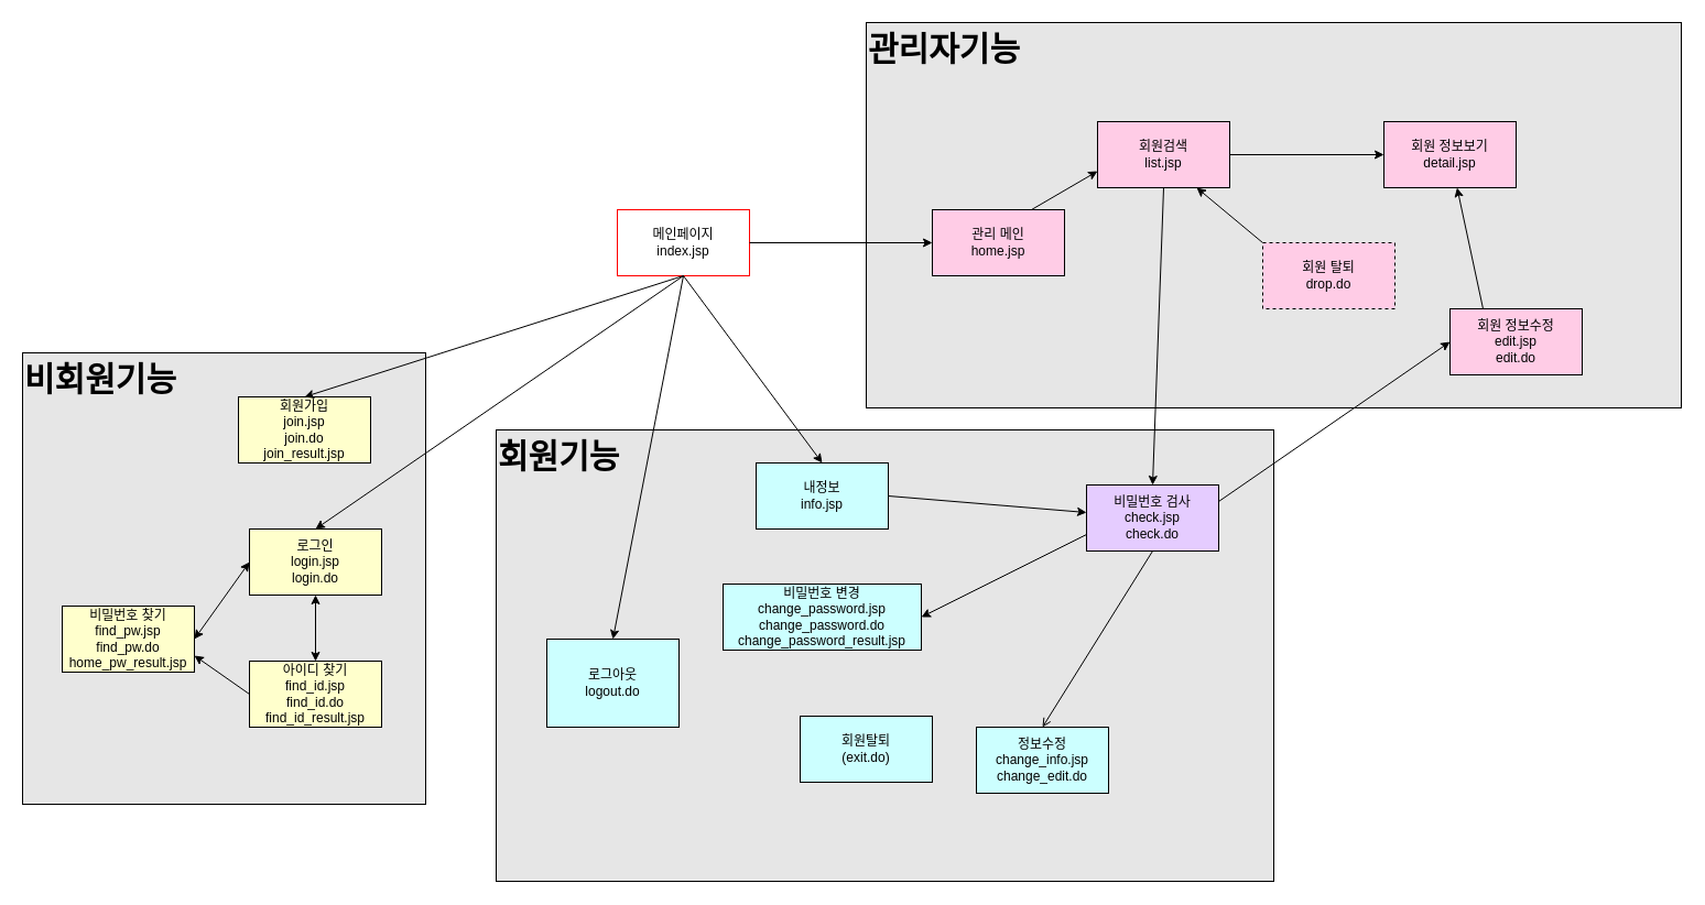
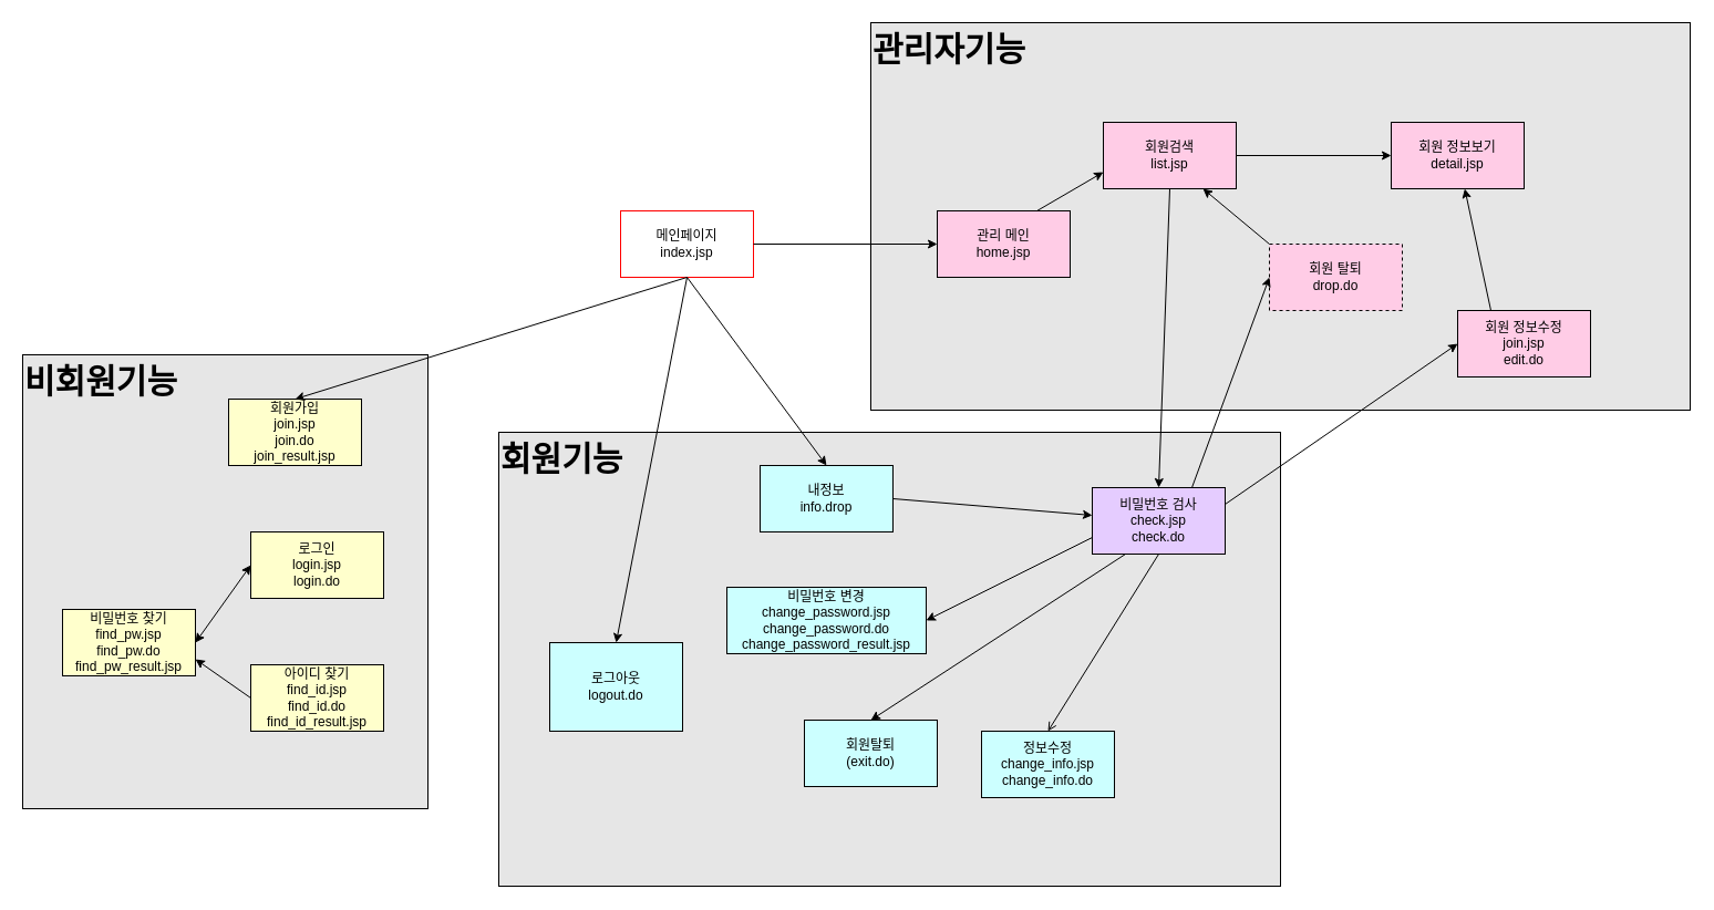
  <mxCell id="0" />
  <mxCell id="1" parent="0" />
  <mxCell id="2" value="비회원기능" style="rounded=0;whiteSpace=wrap;html=1;strokeColor=#000000;fillColor=#E6E6E6;align=left;verticalAlign=top;fontSize=30;fontStyle=1" vertex="1" parent="1"><mxGeometry x="20" y="320" width="366" height="410" as="geometry" /></mxCell>
  <mxCell id="3" value="회원기능" style="rounded=0;whiteSpace=wrap;html=1;strokeColor=#000000;fillColor=#E6E6E6;align=left;verticalAlign=top;fontSize=30;fontStyle=1" vertex="1" parent="1"><mxGeometry x="450" y="390" width="706" height="410" as="geometry" /></mxCell>
  <mxCell id="4" value="관리자기능" style="rounded=0;whiteSpace=wrap;html=1;strokeColor=#000000;fillColor=#E6E6E6;align=left;verticalAlign=top;fontSize=30;fontStyle=1" vertex="1" parent="1"><mxGeometry x="786" y="20" width="740" height="350" as="geometry" /></mxCell>
  <mxCell id="5" value="메인페이지&lt;br&gt;index.jsp" style="rounded=0;whiteSpace=wrap;html=1;strokeColor=#FF0000;" vertex="1" parent="1"><mxGeometry x="560" y="190" width="120" height="60" as="geometry" /></mxCell>
  <mxCell id="6" value="로그아웃&lt;br&gt;logout.do" style="rounded=0;whiteSpace=wrap;html=1;fillColor=#CCFFFF;" vertex="1" parent="1"><mxGeometry x="496" y="580" width="120" height="80" as="geometry" /></mxCell>
- <mxCell id="7" value="회원가입&lt;br&gt;join.jsp&lt;br&gt;join.do&lt;br&gt;join_result.jsp" style="rounded=0;whiteSpace=wrap;html=1;fillColor=#FFFFCC;" vertex="1" parent="1"><mxGeometry x="216" y="360" width="120" height="60" as="geometry" /></mxCell>
+ <mxCell id="7" value="회원가입&lt;br&gt;join.jsp&lt;br&gt;join.do&lt;br&gt;join_result.jsp" style="rounded=0;whiteSpace=wrap;html=1;fillColor=#FFFFCC;" vertex="1" parent="1"><mxGeometry x="206" y="360" width="120" height="60" as="geometry" /></mxCell>
  <mxCell id="8" value="로그인&lt;br&gt;login.jsp&lt;br&gt;login.do" style="rounded=0;whiteSpace=wrap;html=1;fillColor=#FFFFCC;" vertex="1" parent="1"><mxGeometry x="226" y="480" width="120" height="60" as="geometry" /></mxCell>
- <mxCell id="9" value="정보수정&lt;br&gt;change_info.jsp&lt;br&gt;change_edit.do" style="rounded=0;whiteSpace=wrap;html=1;fillColor=#CCFFFF;" vertex="1" parent="1"><mxGeometry x="886" y="660" width="120" height="60" as="geometry" /></mxCell>
+ <mxCell id="9" value="정보수정&lt;br&gt;change_info.jsp&lt;br&gt;change_info.do" style="rounded=0;whiteSpace=wrap;html=1;fillColor=#CCFFFF;" vertex="1" parent="1"><mxGeometry x="886" y="660" width="120" height="60" as="geometry" /></mxCell>
  <mxCell id="10" value="회원탈퇴&lt;br&gt;(exit.do)" style="rounded=0;whiteSpace=wrap;html=1;fillColor=#CCFFFF;" vertex="1" parent="1"><mxGeometry x="726" y="650" width="120" height="60" as="geometry" /></mxCell>
  <mxCell id="11" value="비밀번호 검사&lt;br&gt;check.jsp&lt;br&gt;check.do" style="rounded=0;whiteSpace=wrap;html=1;fillColor=#E5CCFF;" vertex="1" parent="1"><mxGeometry x="986" y="440" width="120" height="60" as="geometry" /></mxCell>
  <mxCell id="12" value="회원검색&lt;br&gt;list.jsp" style="rounded=0;whiteSpace=wrap;html=1;" vertex="1" parent="1"><mxGeometry x="996" y="110" width="120" height="60" as="geometry" /></mxCell>
  <mxCell id="13" value="회원 정보보기&lt;br&gt;detail.jsp" style="rounded=0;whiteSpace=wrap;html=1;fillColor=#FFCCE6;" vertex="1" parent="1"><mxGeometry x="1256" y="110" width="120" height="60" as="geometry" /></mxCell>
- <mxCell id="14" value="회원 정보수정&lt;br&gt;edit.jsp&lt;br&gt;edit.do" style="rounded=0;whiteSpace=wrap;html=1;fillColor=#FFCCE6;" vertex="1" parent="1"><mxGeometry x="1316" y="280" width="120" height="60" as="geometry" /></mxCell>
+ <mxCell id="14" value="회원 정보수정&lt;br&gt;join.jsp&lt;br&gt;edit.do" style="rounded=0;whiteSpace=wrap;html=1;fillColor=#FFCCE6;" vertex="1" parent="1"><mxGeometry x="1316" y="280" width="120" height="60" as="geometry" /></mxCell>
  <mxCell id="15" value="회원 탈퇴&lt;br&gt;drop.do" style="rounded=0;whiteSpace=wrap;html=1;fillColor=#FFCCE6;dashed=1;" vertex="1" parent="1"><mxGeometry x="1146" y="220" width="120" height="60" as="geometry" /></mxCell>
  <mxCell id="16" value="" style="endArrow=classic;html=1;exitX=1;exitY=0.5;exitDx=0;exitDy=0;" edge="1" parent="1" source="5" target="39"><mxGeometry width="50" height="50" relative="1" as="geometry"><mxPoint x="1216" y="190" as="sourcePoint" /><mxPoint x="1086" y="180" as="targetPoint" /></mxGeometry></mxCell>
  <mxCell id="17" value="" style="endArrow=classic;html=1;exitX=1;exitY=0.5;exitDx=0;exitDy=0;" edge="1" parent="1" source="28" target="11"><mxGeometry width="50" height="50" relative="1" as="geometry"><mxPoint x="886" y="340" as="sourcePoint" /><mxPoint x="786" y="400" as="targetPoint" /></mxGeometry></mxCell>
  <mxCell id="18" value="" style="endArrow=classic;html=1;entryX=0.5;entryY=0;entryDx=0;entryDy=0;exitX=0.5;exitY=1;exitDx=0;exitDy=0;" edge="1" parent="1" source="5" target="28"><mxGeometry width="50" height="50" relative="1" as="geometry"><mxPoint x="356" y="300" as="sourcePoint" /><mxPoint x="826" y="310" as="targetPoint" /></mxGeometry></mxCell>
  <mxCell id="19" value="" style="endArrow=classic;html=1;entryX=0.5;entryY=0;entryDx=0;entryDy=0;exitX=0.5;exitY=1;exitDx=0;exitDy=0;" edge="1" parent="1" source="5" target="6"><mxGeometry width="50" height="50" relative="1" as="geometry"><mxPoint x="356" y="300" as="sourcePoint" /><mxPoint x="476" y="400" as="targetPoint" /></mxGeometry></mxCell>
- <mxCell id="20" value="" style="endArrow=classic;html=1;entryX=0.5;entryY=0;entryDx=0;entryDy=0;exitX=0.5;exitY=1;exitDx=0;exitDy=0;" edge="1" parent="1" source="5" target="8"><mxGeometry width="50" height="50" relative="1" as="geometry"><mxPoint x="356" y="300" as="sourcePoint" /><mxPoint x="316" y="400" as="targetPoint" /></mxGeometry></mxCell>
  <mxCell id="21" value="" style="endArrow=classic;html=1;entryX=0.5;entryY=0;entryDx=0;entryDy=0;exitX=0.5;exitY=1;exitDx=0;exitDy=0;" edge="1" parent="1" source="5" target="7"><mxGeometry width="50" height="50" relative="1" as="geometry"><mxPoint x="346" y="290" as="sourcePoint" /><mxPoint x="156" y="400" as="targetPoint" /></mxGeometry></mxCell>
+ <mxCell id="22" value="" style="endArrow=classic;html=1;exitX=0.25;exitY=1;exitDx=0;exitDy=0;entryX=0.5;entryY=0;entryDx=0;entryDy=0;" edge="1" parent="1" source="11" target="10"><mxGeometry width="50" height="50" relative="1" as="geometry"><mxPoint x="646" y="460" as="sourcePoint" /><mxPoint x="816" y="550" as="targetPoint" /></mxGeometry></mxCell>
  <mxCell id="23" value="" style="endArrow=open;html=1;exitX=0.5;exitY=1;exitDx=0;exitDy=0;entryX=0.5;entryY=0;entryDx=0;entryDy=0;" edge="1" parent="1" source="11" target="9"><mxGeometry width="50" height="50" relative="1" as="geometry"><mxPoint x="646" y="460" as="sourcePoint" /><mxPoint x="826" y="560" as="targetPoint" /></mxGeometry></mxCell>
  <mxCell id="24" value="" style="endArrow=classic;html=1;entryX=0;entryY=0.5;entryDx=0;entryDy=0;exitX=1;exitY=0.5;exitDx=0;exitDy=0;" edge="1" parent="1" source="12" target="13"><mxGeometry width="50" height="50" relative="1" as="geometry"><mxPoint x="1216" y="190" as="sourcePoint" /><mxPoint x="1316" y="130" as="targetPoint" /></mxGeometry></mxCell>
  <mxCell id="25" value="" style="endArrow=classic;html=1;entryX=0.5;entryY=0;entryDx=0;entryDy=0;exitX=0.5;exitY=1;exitDx=0;exitDy=0;" edge="1" parent="1" source="12" target="11"><mxGeometry width="50" height="50" relative="1" as="geometry"><mxPoint x="1436" y="130" as="sourcePoint" /><mxPoint x="1496" y="70" as="targetPoint" /></mxGeometry></mxCell>
+ <mxCell id="26" value="" style="endArrow=classic;html=1;entryX=0;entryY=0.5;entryDx=0;entryDy=0;exitX=0.75;exitY=0;exitDx=0;exitDy=0;" edge="1" parent="1" source="11" target="15"><mxGeometry width="50" height="50" relative="1" as="geometry"><mxPoint x="1076" y="430" as="sourcePoint" /><mxPoint x="1096" y="360" as="targetPoint" /></mxGeometry></mxCell>
  <mxCell id="27" value="" style="endArrow=classic;html=1;entryX=0;entryY=0.5;entryDx=0;entryDy=0;exitX=1;exitY=0.25;exitDx=0;exitDy=0;" edge="1" parent="1" source="11" target="14"><mxGeometry width="50" height="50" relative="1" as="geometry"><mxPoint x="1386" y="170" as="sourcePoint" /><mxPoint x="1106" y="370" as="targetPoint" /></mxGeometry></mxCell>
- <mxCell id="28" value="내정보&lt;br&gt;info.jsp" style="rounded=0;whiteSpace=wrap;html=1;fillColor=#CCFFFF;" vertex="1" parent="1"><mxGeometry x="686" y="420" width="120" height="60" as="geometry" /></mxCell>
+ <mxCell id="28" value="내정보&lt;br&gt;info.drop" style="rounded=0;whiteSpace=wrap;html=1;fillColor=#CCFFFF;" vertex="1" parent="1"><mxGeometry x="686" y="420" width="120" height="60" as="geometry" /></mxCell>
  <mxCell id="29" value="비밀번호 변경&lt;br&gt;change_password.jsp&lt;br&gt;change_password.do&lt;br&gt;change_password_result.jsp" style="rounded=0;whiteSpace=wrap;html=1;fillColor=#CCFFFF;" vertex="1" parent="1"><mxGeometry x="656" y="530" width="180" height="60" as="geometry" /></mxCell>
  <mxCell id="30" value="" style="endArrow=classic;html=1;entryX=0.75;entryY=1;entryDx=0;entryDy=0;exitX=0;exitY=0;exitDx=0;exitDy=0;" edge="1" parent="1" source="15" target="12"><mxGeometry width="50" height="50" relative="1" as="geometry"><mxPoint x="1066" y="580" as="sourcePoint" /><mxPoint x="896" y="380" as="targetPoint" /></mxGeometry></mxCell>
  <mxCell id="31" value="" style="endArrow=classic;html=1;exitX=0.25;exitY=0;exitDx=0;exitDy=0;" edge="1" parent="1" source="14" target="13"><mxGeometry width="50" height="50" relative="1" as="geometry"><mxPoint x="1326" y="440" as="sourcePoint" /><mxPoint x="1096" y="180" as="targetPoint" /></mxGeometry></mxCell>
  <mxCell id="32" value="아이디 찾기&lt;br&gt;find_id.jsp&lt;br&gt;find_id.do&lt;br&gt;find_id_result.jsp" style="rounded=0;whiteSpace=wrap;html=1;fillColor=#FFFFCC;" vertex="1" parent="1"><mxGeometry x="226" y="600" width="120" height="60" as="geometry" /></mxCell>
- <mxCell id="33" value="비밀번호 찾기&lt;br&gt;find_pw.jsp&lt;br&gt;find_pw.do&lt;br&gt;home_pw_result.jsp" style="rounded=0;whiteSpace=wrap;html=1;fillColor=#FFFFCC;" vertex="1" parent="1"><mxGeometry x="56" y="550" width="120" height="60" as="geometry" /></mxCell>
+ <mxCell id="33" value="비밀번호 찾기&lt;br&gt;find_pw.jsp&lt;br&gt;find_pw.do&lt;br&gt;find_pw_result.jsp" style="rounded=0;whiteSpace=wrap;html=1;fillColor=#FFFFCC;" vertex="1" parent="1"><mxGeometry x="56" y="550" width="120" height="60" as="geometry" /></mxCell>
  <mxCell id="34" value="" style="endArrow=classic;startArrow=classic;html=1;exitX=1;exitY=0.5;exitDx=0;exitDy=0;entryX=0;entryY=0.5;entryDx=0;entryDy=0;" edge="1" parent="1" source="33" target="8"><mxGeometry width="50" height="50" relative="1" as="geometry"><mxPoint x="386" y="630" as="sourcePoint" /><mxPoint x="436" y="580" as="targetPoint" /></mxGeometry></mxCell>
- <mxCell id="35" value="" style="endArrow=classic;startArrow=classic;html=1;entryX=0.5;entryY=1;entryDx=0;entryDy=0;" edge="1" parent="1" source="32" target="8"><mxGeometry width="50" height="50" relative="1" as="geometry"><mxPoint x="166" y="590" as="sourcePoint" /><mxPoint x="236" y="520" as="targetPoint" /></mxGeometry></mxCell>
  <mxCell id="36" value="" style="endArrow=classic;html=1;entryX=1;entryY=0.75;entryDx=0;entryDy=0;exitX=0;exitY=0.5;exitDx=0;exitDy=0;" edge="1" parent="1" source="32" target="33"><mxGeometry width="50" height="50" relative="1" as="geometry"><mxPoint x="386" y="630" as="sourcePoint" /><mxPoint x="436" y="580" as="targetPoint" /></mxGeometry></mxCell>
  <mxCell id="37" value="회원검색&lt;br&gt;list.jsp" style="rounded=0;whiteSpace=wrap;html=1;fillColor=#FFCCE6;" vertex="1" parent="1"><mxGeometry x="996" y="110" width="120" height="60" as="geometry" /></mxCell>
  <mxCell id="38" value="" style="endArrow=classic;html=1;exitX=0;exitY=0.75;exitDx=0;exitDy=0;entryX=1;entryY=0.5;entryDx=0;entryDy=0;" edge="1" parent="1" source="11" target="29"><mxGeometry width="50" height="50" relative="1" as="geometry"><mxPoint x="926" y="580" as="sourcePoint" /><mxPoint x="876" y="710" as="targetPoint" /></mxGeometry></mxCell>
  <mxCell id="39" value="관리 메인&lt;br&gt;home.jsp" style="rounded=0;whiteSpace=wrap;html=1;fillColor=#FFCCE6;" vertex="1" parent="1"><mxGeometry x="846" y="190" width="120" height="60" as="geometry" /></mxCell>
  <mxCell id="40" value="" style="endArrow=classic;html=1;exitX=0.75;exitY=0;exitDx=0;exitDy=0;entryX=0;entryY=0.75;entryDx=0;entryDy=0;" edge="1" parent="1" source="39" target="37"><mxGeometry width="50" height="50" relative="1" as="geometry"><mxPoint x="690" y="230" as="sourcePoint" /><mxPoint x="856" y="230" as="targetPoint" /></mxGeometry></mxCell>
